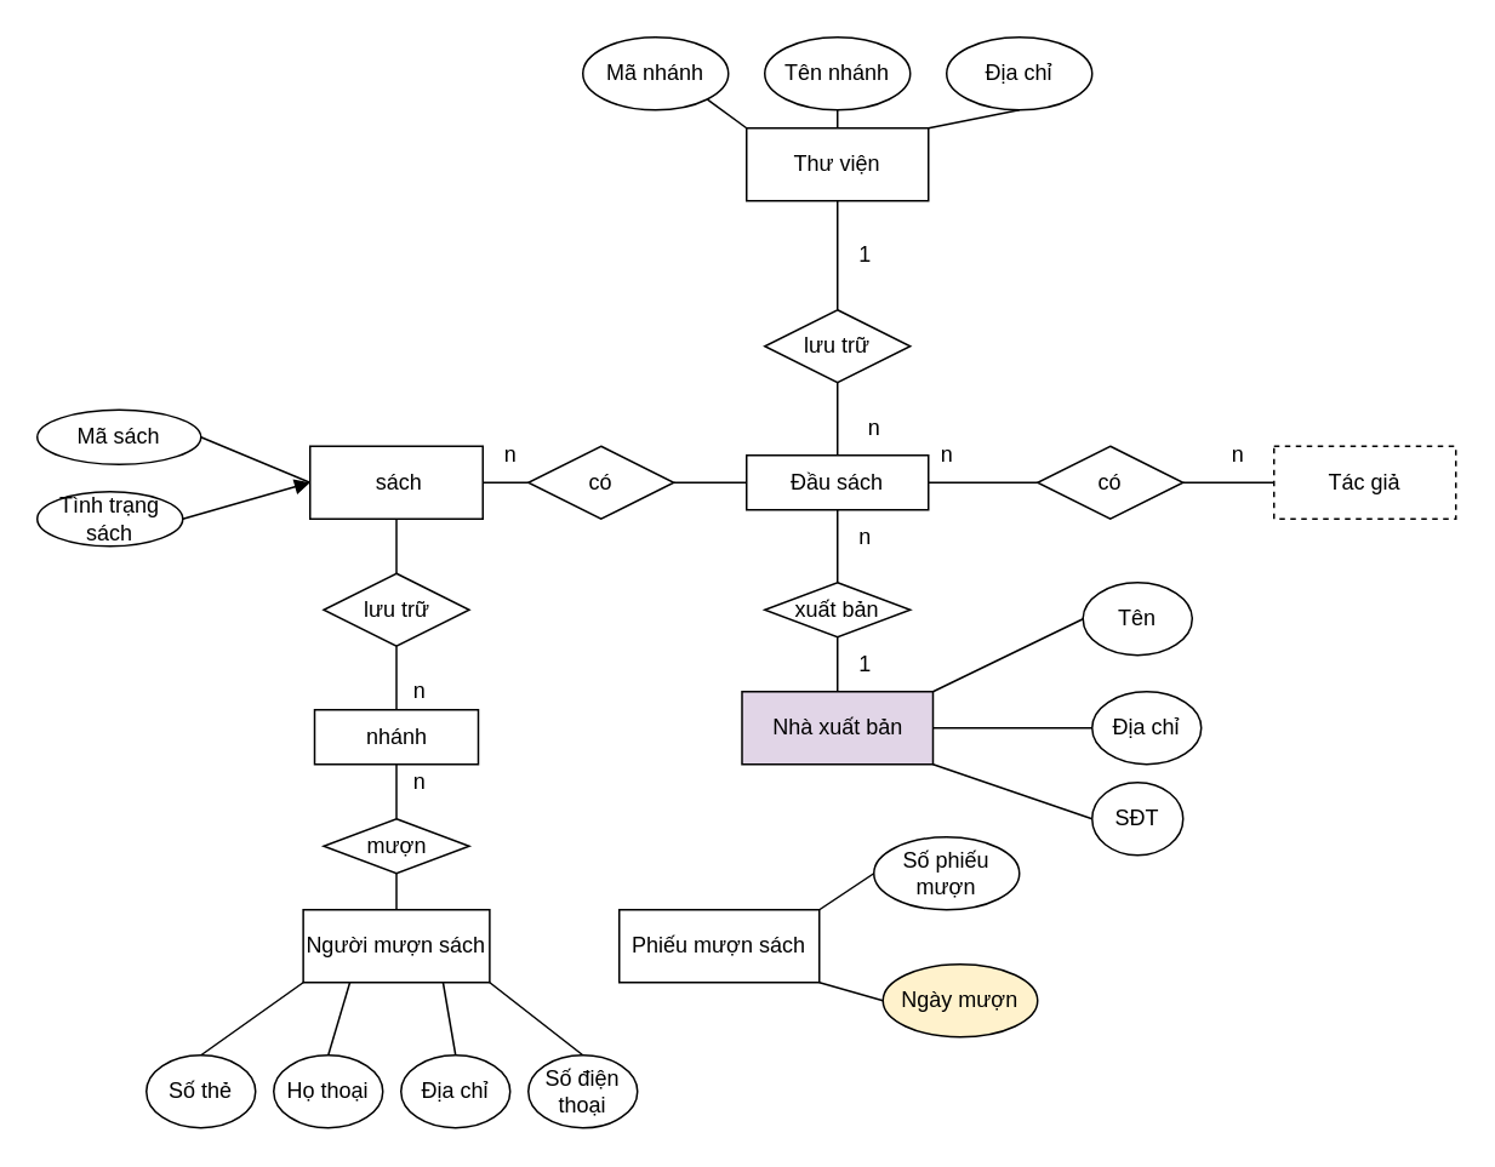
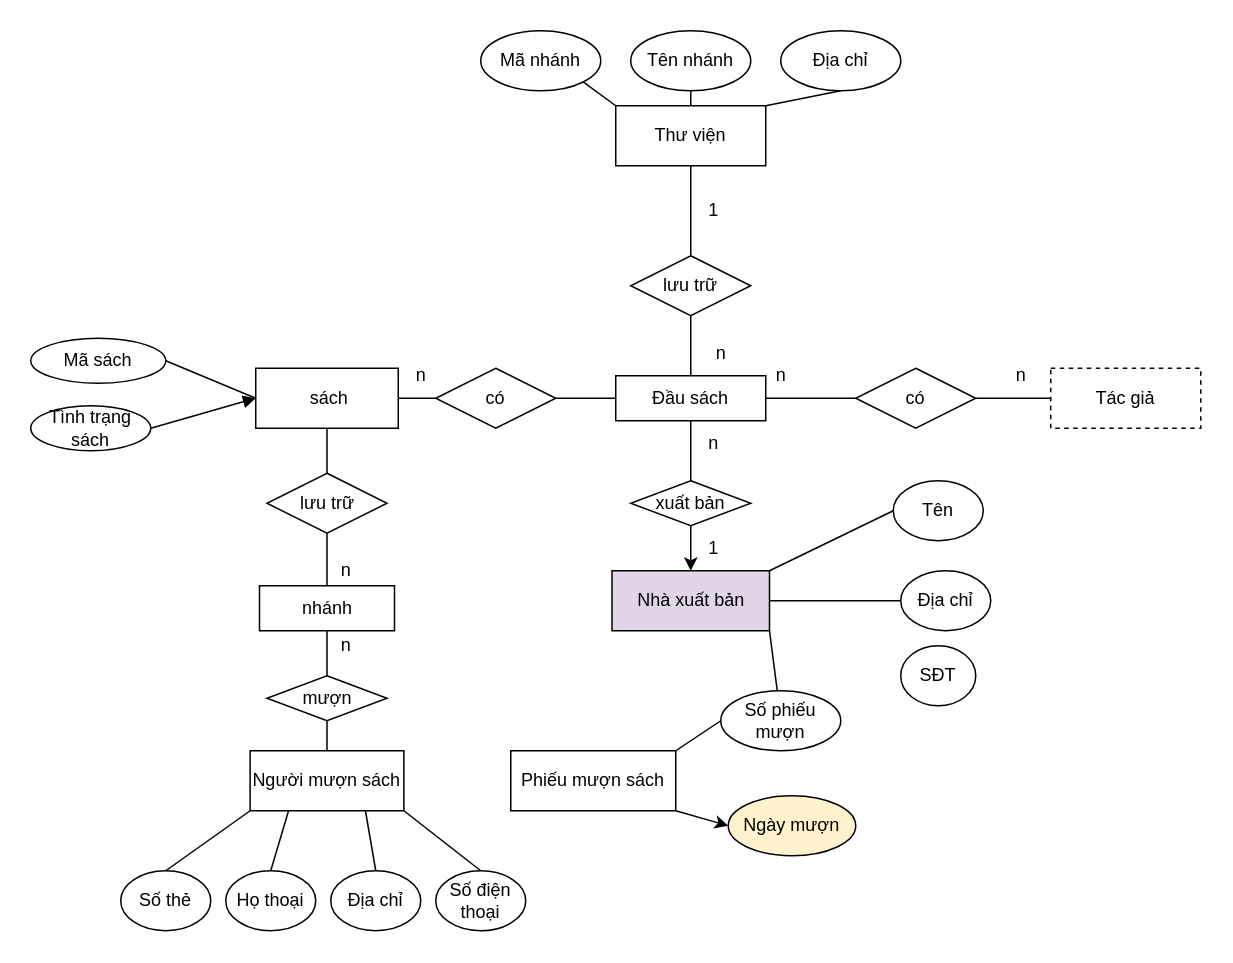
  <mxCell id="0" />
  <mxCell id="1" parent="0" />
  <mxCell id="2" value="Thư viện" style="rounded=0;whiteSpace=wrap;html=1;shadow=0;" vertex="1" parent="1"><mxGeometry x="410" y="70" width="100" height="40" as="geometry" /></mxCell>
  <mxCell id="3" value="Đầu sách" style="rounded=0;whiteSpace=wrap;html=1;shadow=0;" vertex="1" parent="1"><mxGeometry x="410" y="250" width="100" height="30" as="geometry" /></mxCell>
  <mxCell id="4" value="Tác giả" style="rounded=0;whiteSpace=wrap;html=1;shadow=0;dashed=1;" vertex="1" parent="1"><mxGeometry x="700" y="245" width="100" height="40" as="geometry" /></mxCell>
  <mxCell id="5" value="Nhà xuất bản" style="rounded=0;whiteSpace=wrap;html=1;shadow=0;fillColor=#e1d5e7;" vertex="1" parent="1"><mxGeometry x="407.5" y="380" width="105" height="40" as="geometry" /></mxCell>
  <mxCell id="6" value="&amp;nbsp;sách" style="rounded=0;whiteSpace=wrap;html=1;shadow=0;" vertex="1" parent="1"><mxGeometry x="170" y="245" width="95" height="40" as="geometry" /></mxCell>
  <mxCell id="7" value="Người mượn sách" style="rounded=0;whiteSpace=wrap;html=1;shadow=0;" vertex="1" parent="1"><mxGeometry x="166.25" y="500" width="102.5" height="40" as="geometry" /></mxCell>
  <mxCell id="8" value="Phiếu mượn sách" style="rounded=0;whiteSpace=wrap;html=1;shadow=0;" vertex="1" parent="1"><mxGeometry x="340" y="500" width="110" height="40" as="geometry" /></mxCell>
  <mxCell id="9" value="Mã nhánh" style="ellipse;whiteSpace=wrap;html=1;shadow=0;" vertex="1" parent="1"><mxGeometry x="320" y="20" width="80" height="40" as="geometry" /></mxCell>
  <mxCell id="10" value="Tên nhánh" style="ellipse;whiteSpace=wrap;html=1;shadow=0;" vertex="1" parent="1"><mxGeometry x="420" y="20" width="80" height="40" as="geometry" /></mxCell>
  <mxCell id="11" value="Địa chỉ" style="ellipse;whiteSpace=wrap;html=1;shadow=0;" vertex="1" parent="1"><mxGeometry x="520" y="20" width="80" height="40" as="geometry" /></mxCell>
  <mxCell id="12" value="" style="endArrow=none;html=1;rounded=0;entryX=0;entryY=0;entryDx=0;entryDy=0;exitX=1;exitY=1;exitDx=0;exitDy=0;" edge="1" parent="1" source="9" target="2"><mxGeometry width="50" height="50" relative="1" as="geometry"><mxPoint x="720" y="480" as="sourcePoint" /><mxPoint x="770" y="430" as="targetPoint" /></mxGeometry></mxCell>
  <mxCell id="13" value="" style="endArrow=none;html=1;rounded=0;entryX=0.5;entryY=1;entryDx=0;entryDy=0;exitX=0.5;exitY=0;exitDx=0;exitDy=0;" edge="1" parent="1" source="2" target="10"><mxGeometry width="50" height="50" relative="1" as="geometry"><mxPoint x="730" y="229.289" as="sourcePoint" /><mxPoint x="730" y="179.289" as="targetPoint" /></mxGeometry></mxCell>
  <mxCell id="14" value="" style="endArrow=none;html=1;rounded=0;exitX=1;exitY=0;exitDx=0;exitDy=0;entryX=0.5;entryY=1;entryDx=0;entryDy=0;" edge="1" parent="1" source="2" target="11"><mxGeometry width="50" height="50" relative="1" as="geometry"><mxPoint x="800" y="260" as="sourcePoint" /><mxPoint x="830" y="220" as="targetPoint" /></mxGeometry></mxCell>
  <mxCell id="15" value="lưu trữ" style="rhombus;whiteSpace=wrap;html=1;shadow=0;" vertex="1" parent="1"><mxGeometry x="420" y="170" width="80" height="40" as="geometry" /></mxCell>
  <mxCell id="16" value="" style="endArrow=none;html=1;rounded=0;entryX=0.5;entryY=1;entryDx=0;entryDy=0;exitX=0.5;exitY=0;exitDx=0;exitDy=0;" edge="1" parent="1" source="15" target="2"><mxGeometry width="50" height="50" relative="1" as="geometry"><mxPoint x="590" y="290" as="sourcePoint" /><mxPoint x="730" y="270" as="targetPoint" /></mxGeometry></mxCell>
  <mxCell id="17" value="" style="endArrow=none;html=1;rounded=0;entryX=0.5;entryY=1;entryDx=0;entryDy=0;exitX=0.5;exitY=0;exitDx=0;exitDy=0;" edge="1" parent="1" source="3" target="15"><mxGeometry width="50" height="50" relative="1" as="geometry"><mxPoint x="580" y="380" as="sourcePoint" /><mxPoint x="630" y="330" as="targetPoint" /></mxGeometry></mxCell>
  <mxCell id="18" value="có" style="rhombus;whiteSpace=wrap;html=1;shadow=0;" vertex="1" parent="1"><mxGeometry x="570" y="245" width="80" height="40" as="geometry" /></mxCell>
  <mxCell id="19" value="" style="endArrow=none;html=1;rounded=0;exitX=1;exitY=0.5;exitDx=0;exitDy=0;entryX=0;entryY=0.5;entryDx=0;entryDy=0;" edge="1" parent="1" source="3" target="18"><mxGeometry width="50" height="50" relative="1" as="geometry"><mxPoint x="720" y="480" as="sourcePoint" /><mxPoint x="770" y="430" as="targetPoint" /></mxGeometry></mxCell>
  <mxCell id="20" value="" style="endArrow=none;html=1;rounded=0;entryX=0;entryY=0.5;entryDx=0;entryDy=0;exitX=1;exitY=0.5;exitDx=0;exitDy=0;" edge="1" parent="1" source="18" target="4"><mxGeometry width="50" height="50" relative="1" as="geometry"><mxPoint x="730" y="430" as="sourcePoint" /><mxPoint x="780" y="380" as="targetPoint" /></mxGeometry></mxCell>
  <mxCell id="21" value="xuất bản" style="rhombus;whiteSpace=wrap;html=1;shadow=0;" vertex="1" parent="1"><mxGeometry x="420" y="320" width="80" height="30" as="geometry" /></mxCell>
  <mxCell id="22" value="" style="endArrow=none;html=1;rounded=0;exitX=0.5;exitY=0;exitDx=0;exitDy=0;entryX=0.5;entryY=1;entryDx=0;entryDy=0;" edge="1" parent="1" source="21" target="3"><mxGeometry width="50" height="50" relative="1" as="geometry"><mxPoint x="660" y="480" as="sourcePoint" /><mxPoint x="700" y="440" as="targetPoint" /></mxGeometry></mxCell>
- <mxCell id="23" value="" style="endArrow=none;html=1;rounded=0;exitX=0.5;exitY=1;exitDx=0;exitDy=0;entryX=0.5;entryY=0;entryDx=0;entryDy=0;" edge="1" parent="1" source="21" target="5"><mxGeometry width="50" height="50" relative="1" as="geometry"><mxPoint x="770" y="520" as="sourcePoint" /><mxPoint y="420" as="targetPoint" x="460" /></mxGeometry></mxCell>
+ <mxCell id="23" value="" style="endArrow=classic;html=1;rounded=0;exitX=0.5;exitY=1;exitDx=0;exitDy=0;entryX=0.5;entryY=0;entryDx=0;entryDy=0;" edge="1" parent="1" source="21" target="5"><mxGeometry width="50" height="50" relative="1" as="geometry"><mxPoint x="770" y="520" as="sourcePoint" /><mxPoint y="420" as="targetPoint" x="460" /></mxGeometry></mxCell>
  <mxCell id="24" value="Tên" style="ellipse;whiteSpace=wrap;html=1;shadow=0;" vertex="1" parent="1"><mxGeometry x="595" y="320" width="60" height="40" as="geometry" /></mxCell>
  <mxCell id="25" value="Địa chỉ" style="ellipse;whiteSpace=wrap;html=1;shadow=0;" vertex="1" parent="1"><mxGeometry x="600" y="380" width="60" height="40" as="geometry" /></mxCell>
  <mxCell id="26" value="SĐT" style="ellipse;whiteSpace=wrap;html=1;shadow=0;" vertex="1" parent="1"><mxGeometry x="600" y="430" width="50" height="40" as="geometry" /></mxCell>
  <mxCell id="27" value="" style="endArrow=none;html=1;rounded=0;entryX=0;entryY=0.5;entryDx=0;entryDy=0;exitX=1;exitY=0;exitDx=0;exitDy=0;" edge="1" parent="1" source="5" target="24"><mxGeometry width="50" height="50" relative="1" as="geometry"><mxPoint x="880" y="510" as="sourcePoint" /><mxPoint x="930" y="460" as="targetPoint" /></mxGeometry></mxCell>
  <mxCell id="28" value="" style="endArrow=none;html=1;rounded=0;exitX=1;exitY=0.5;exitDx=0;exitDy=0;entryX=0;entryY=0.5;entryDx=0;entryDy=0;" edge="1" parent="1" source="5" target="25"><mxGeometry width="50" height="50" relative="1" as="geometry"><mxPoint x="950" y="540" as="sourcePoint" /><mxPoint x="1000" y="490" as="targetPoint" /></mxGeometry></mxCell>
- <mxCell id="29" value="" style="endArrow=none;html=1;rounded=0;entryX=0;entryY=0.5;entryDx=0;entryDy=0;exitX=1;exitY=1;exitDx=0;exitDy=0;" edge="1" parent="1" source="5" target="26"><mxGeometry width="50" height="50" relative="1" as="geometry"><mxPoint x="910" y="590" as="sourcePoint" /><mxPoint x="960" y="540" as="targetPoint" /></mxGeometry></mxCell>
+ <mxCell id="29" value="" style="endArrow=none;html=1;rounded=0;exitX=1;exitY=1;exitDx=0;exitDy=0;" edge="1" parent="1" source="5" target="52"><mxGeometry width="50" height="50" relative="1" as="geometry"><mxPoint x="910" y="590" as="sourcePoint" /><mxPoint x="960" y="540" as="targetPoint" /></mxGeometry></mxCell>
  <mxCell id="30" value="" style="endArrow=none;html=1;rounded=0;entryX=0;entryY=0.5;entryDx=0;entryDy=0;exitX=1;exitY=0.5;exitDx=0;exitDy=0;" edge="1" parent="1" source="31" target="3"><mxGeometry width="50" height="50" relative="1" as="geometry"><mxPoint x="540" y="460" as="sourcePoint" /><mxPoint x="590" y="410" as="targetPoint" /></mxGeometry></mxCell>
  <mxCell id="31" value="có" style="rhombus;whiteSpace=wrap;html=1;shadow=0;" vertex="1" parent="1"><mxGeometry x="290" y="245" width="80" height="40" as="geometry" /></mxCell>
  <mxCell id="32" value="" style="endArrow=none;html=1;rounded=0;entryX=0;entryY=0.5;entryDx=0;entryDy=0;exitX=1;exitY=0.5;exitDx=0;exitDy=0;" edge="1" parent="1" source="6" target="31"><mxGeometry width="50" height="50" relative="1" as="geometry"><mxPoint x="560" y="560" as="sourcePoint" /><mxPoint x="610" y="510" as="targetPoint" /></mxGeometry></mxCell>
  <mxCell id="33" value="Mã sách" style="ellipse;whiteSpace=wrap;html=1;shadow=0;" vertex="1" parent="1"><mxGeometry x="20" y="225" width="90" height="30" as="geometry" /></mxCell>
  <mxCell id="34" value="Tình trạng sách" style="ellipse;whiteSpace=wrap;html=1;shadow=0;" vertex="1" parent="1"><mxGeometry x="20" y="270" width="80" height="30" as="geometry" /></mxCell>
  <mxCell id="35" value="" style="endArrow=none;html=1;rounded=0;exitX=1;exitY=0.5;exitDx=0;exitDy=0;entryX=0;entryY=0.5;entryDx=0;entryDy=0;" edge="1" parent="1" source="33" target="6"><mxGeometry width="50" height="50" relative="1" as="geometry"><mxPoint x="520" y="660" as="sourcePoint" /><mxPoint x="570" y="630" as="targetPoint" /></mxGeometry></mxCell>
  <mxCell id="36" value="" style="endArrow=block;html=1;rounded=0;exitX=1;exitY=0.5;exitDx=0;exitDy=0;entryX=0;entryY=0.5;entryDx=0;entryDy=0;" edge="1" parent="1" source="34" target="6"><mxGeometry width="50" height="50" relative="1" as="geometry"><mxPoint x="530" y="680" as="sourcePoint" /><mxPoint x="170" y="260" as="targetPoint" /></mxGeometry></mxCell>
  <mxCell id="37" value="nhánh" style="rounded=0;whiteSpace=wrap;html=1;shadow=0;" vertex="1" parent="1"><mxGeometry x="172.5" y="390" width="90" height="30" as="geometry" /></mxCell>
  <mxCell id="38" value="lưu trữ" style="rhombus;whiteSpace=wrap;html=1;shadow=0;" vertex="1" parent="1"><mxGeometry x="177.5" y="315" width="80" height="40" as="geometry" /></mxCell>
  <mxCell id="39" value="" style="endArrow=none;html=1;rounded=0;exitX=0.5;exitY=0;exitDx=0;exitDy=0;entryX=0.5;entryY=1;entryDx=0;entryDy=0;" edge="1" parent="1" source="38" target="6"><mxGeometry width="50" height="50" relative="1" as="geometry"><mxPoint x="530" y="410" as="sourcePoint" /><mxPoint x="160" y="265" as="targetPoint" /></mxGeometry></mxCell>
  <mxCell id="40" value="" style="endArrow=none;html=1;rounded=0;entryX=0.5;entryY=1;entryDx=0;entryDy=0;exitX=0.5;exitY=0;exitDx=0;exitDy=0;" edge="1" parent="1" source="37" target="38"><mxGeometry width="50" height="50" relative="1" as="geometry"><mxPoint x="550" y="500" as="sourcePoint" /><mxPoint x="600" y="460" as="targetPoint" /></mxGeometry></mxCell>
  <mxCell id="41" value="Số thẻ" style="ellipse;whiteSpace=wrap;html=1;shadow=0;" vertex="1" parent="1"><mxGeometry x="80" y="580" width="60" height="40" as="geometry" /></mxCell>
  <mxCell id="42" value="Họ thoại" style="ellipse;whiteSpace=wrap;html=1;shadow=0;" vertex="1" parent="1"><mxGeometry x="150" y="580" width="60" height="40" as="geometry" /></mxCell>
  <mxCell id="43" value="Địa chỉ" style="ellipse;whiteSpace=wrap;html=1;shadow=0;" vertex="1" parent="1"><mxGeometry x="220" y="580" width="60" height="40" as="geometry" /></mxCell>
  <mxCell id="44" value="" style="endArrow=none;html=1;rounded=0;entryX=0;entryY=1;entryDx=0;entryDy=0;exitX=0.5;exitY=0;exitDx=0;exitDy=0;" edge="1" parent="1" source="41" target="7"><mxGeometry width="50" height="50" relative="1" as="geometry"><mxPoint x="520" y="700" as="sourcePoint" /><mxPoint x="570" y="650" as="targetPoint" /></mxGeometry></mxCell>
  <mxCell id="45" value="" style="endArrow=none;html=1;rounded=0;exitX=0.5;exitY=0;exitDx=0;exitDy=0;entryX=0.25;entryY=1;entryDx=0;entryDy=0;" edge="1" parent="1" source="42" target="7"><mxGeometry width="50" height="50" relative="1" as="geometry"><mxPoint x="580" y="720" as="sourcePoint" /><mxPoint x="585" y="650" as="targetPoint" /></mxGeometry></mxCell>
  <mxCell id="46" value="" style="endArrow=none;html=1;rounded=0;entryX=0.75;entryY=1;entryDx=0;entryDy=0;exitX=0.5;exitY=0;exitDx=0;exitDy=0;" edge="1" parent="1" source="43" target="7"><mxGeometry width="50" height="50" relative="1" as="geometry"><mxPoint x="670" y="710" as="sourcePoint" /><mxPoint x="610" y="650" as="targetPoint" /></mxGeometry></mxCell>
  <mxCell id="47" value="Số điện thoại" style="ellipse;whiteSpace=wrap;html=1;shadow=0;" vertex="1" parent="1"><mxGeometry x="290" y="580" width="60" height="40" as="geometry" /></mxCell>
  <mxCell id="48" value="" style="endArrow=none;html=1;rounded=0;exitX=1;exitY=1;exitDx=0;exitDy=0;entryX=0.5;entryY=0;entryDx=0;entryDy=0;" edge="1" parent="1" source="7" target="47"><mxGeometry width="50" height="50" relative="1" as="geometry"><mxPoint x="470" y="560" as="sourcePoint" /><mxPoint x="520" y="510" as="targetPoint" /></mxGeometry></mxCell>
  <mxCell id="49" value="" style="endArrow=none;html=1;rounded=0;exitX=0.5;exitY=0;exitDx=0;exitDy=0;" edge="1" parent="1" source="50" target="37"><mxGeometry width="50" height="50" relative="1" as="geometry"><mxPoint x="320" y="670" as="sourcePoint" /><mxPoint x="330" y="670" as="targetPoint" /></mxGeometry></mxCell>
  <mxCell id="50" value="mượn" style="rhombus;whiteSpace=wrap;html=1;shadow=0;" vertex="1" parent="1"><mxGeometry x="177.5" y="450" width="80" height="30" as="geometry" /></mxCell>
  <mxCell id="51" value="Ngày mượn" style="ellipse;whiteSpace=wrap;html=1;shadow=0;fillColor=#fff2cc;" vertex="1" parent="1"><mxGeometry x="485" y="530" width="85" height="40" as="geometry" /></mxCell>
  <mxCell id="52" value="Số phiếu mượn" style="ellipse;whiteSpace=wrap;html=1;shadow=0;" vertex="1" parent="1"><mxGeometry x="480" y="460" width="80" height="40" as="geometry" /></mxCell>
  <mxCell id="53" value="" style="endArrow=none;html=1;rounded=0;exitX=0.5;exitY=1;exitDx=0;exitDy=0;entryX=0.5;entryY=0;entryDx=0;entryDy=0;" edge="1" parent="1" source="50" target="7"><mxGeometry width="50" height="50" relative="1" as="geometry"><mxPoint x="490" y="710" as="sourcePoint" /><mxPoint x="540" y="660" as="targetPoint" /></mxGeometry></mxCell>
  <mxCell id="54" value="" style="endArrow=none;html=1;rounded=0;entryX=0;entryY=0.5;entryDx=0;entryDy=0;exitX=1;exitY=0;exitDx=0;exitDy=0;" edge="1" parent="1" source="8" target="52"><mxGeometry width="50" height="50" relative="1" as="geometry"><mxPoint x="850" y="640" as="sourcePoint" /><mxPoint x="900" y="590" as="targetPoint" /></mxGeometry></mxCell>
- <mxCell id="55" value="" style="endArrow=none;html=1;rounded=0;exitX=1;exitY=1;exitDx=0;exitDy=0;entryX=0;entryY=0.5;entryDx=0;entryDy=0;" edge="1" parent="1" source="8" target="51"><mxGeometry width="50" height="50" relative="1" as="geometry"><mxPoint x="850" y="730" as="sourcePoint" /><mxPoint x="900" y="680" as="targetPoint" /></mxGeometry></mxCell>
+ <mxCell id="55" value="" style="endArrow=classic;html=1;rounded=0;exitX=1;exitY=1;exitDx=0;exitDy=0;entryX=0;entryY=0.5;entryDx=0;entryDy=0;" edge="1" parent="1" source="8" target="51"><mxGeometry width="50" height="50" relative="1" as="geometry"><mxPoint x="850" y="730" as="sourcePoint" /><mxPoint x="900" y="680" as="targetPoint" /></mxGeometry></mxCell>
  <mxCell id="56" value="1" style="text;html=1;align=center;verticalAlign=middle;resizable=0;points=[];autosize=1;strokeColor=none;fillColor=none;" vertex="1" parent="1"><mxGeometry x="465" y="130" width="20" height="20" as="geometry" /></mxCell>
  <mxCell id="57" value="n" style="text;html=1;align=center;verticalAlign=middle;resizable=0;points=[];autosize=1;strokeColor=none;fillColor=none;" vertex="1" parent="1"><mxGeometry x="470" y="225" width="20" height="20" as="geometry" /></mxCell>
  <mxCell id="58" value="n" style="text;html=1;align=center;verticalAlign=middle;resizable=0;points=[];autosize=1;strokeColor=none;fillColor=none;" vertex="1" parent="1"><mxGeometry x="510" y="240" width="20" height="20" as="geometry" /></mxCell>
  <mxCell id="59" value="n" style="text;html=1;align=center;verticalAlign=middle;resizable=0;points=[];autosize=1;strokeColor=none;fillColor=none;" vertex="1" parent="1"><mxGeometry x="670" y="240" width="20" height="20" as="geometry" /></mxCell>
  <mxCell id="60" value="n" style="text;html=1;align=center;verticalAlign=middle;resizable=0;points=[];autosize=1;strokeColor=none;fillColor=none;" vertex="1" parent="1"><mxGeometry x="270" y="240" width="20" height="20" as="geometry" /></mxCell>
  <mxCell id="61" value="n" style="text;html=1;align=center;verticalAlign=middle;resizable=0;points=[];autosize=1;strokeColor=none;fillColor=none;" vertex="1" parent="1"><mxGeometry x="220" y="370" width="20" height="20" as="geometry" /></mxCell>
  <mxCell id="62" value="n" style="text;html=1;align=center;verticalAlign=middle;resizable=0;points=[];autosize=1;strokeColor=none;fillColor=none;" vertex="1" parent="1"><mxGeometry x="220" y="420" width="20" height="20" as="geometry" /></mxCell>
  <mxCell id="63" value="n" style="text;html=1;align=center;verticalAlign=middle;resizable=0;points=[];autosize=1;strokeColor=none;fillColor=none;" vertex="1" parent="1"><mxGeometry x="465" y="285" width="20" height="20" as="geometry" /></mxCell>
  <mxCell id="64" value="1" style="text;html=1;align=center;verticalAlign=middle;resizable=0;points=[];autosize=1;strokeColor=none;fillColor=none;" vertex="1" parent="1"><mxGeometry x="465" y="355" width="20" height="20" as="geometry" /></mxCell>
